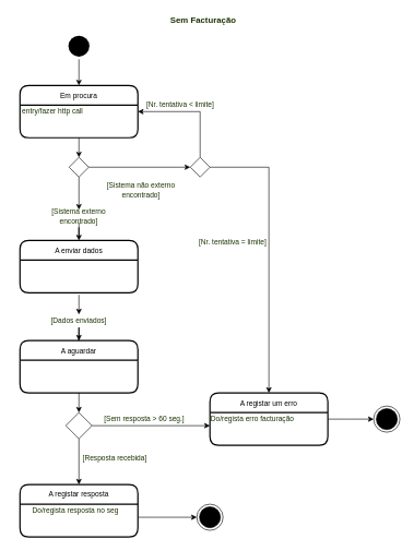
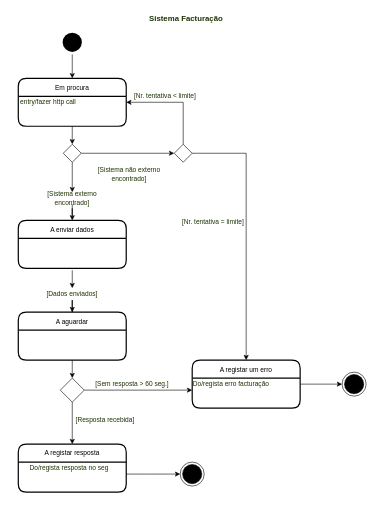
  <mxCell id="0" />
  <mxCell id="1" parent="0" />
- <mxCell id="2" value="&lt;b&gt;&lt;font style=&quot;font-size: 13px&quot;&gt;Sem Facturação&lt;/font&gt;&lt;/b&gt;" style="text;html=1;strokeColor=none;fillColor=none;align=center;verticalAlign=middle;whiteSpace=wrap;rounded=0;labelBackgroundColor=#FFFFFF;fontColor=#1A3300;" parent="1" vertex="1"><mxGeometry x="220" y="20" width="180" height="20" as="geometry" /></mxCell>
+ <mxCell id="2" value="&lt;b&gt;&lt;font style=&quot;font-size: 13px&quot;&gt;Sistema Facturação&lt;/font&gt;&lt;/b&gt;" style="text;html=1;strokeColor=none;fillColor=none;align=center;verticalAlign=middle;whiteSpace=wrap;rounded=0;labelBackgroundColor=#FFFFFF;fontColor=#1A3300;" parent="1" vertex="1"><mxGeometry x="220" y="20" width="180" height="20" as="geometry" /></mxCell>
  <mxCell id="3" style="edgeStyle=orthogonalEdgeStyle;rounded=0;orthogonalLoop=1;jettySize=auto;html=1;endArrow=classic;endFill=1;fontColor=#1A3300;entryX=0.5;entryY=0;entryDx=0;entryDy=0;" parent="1" source="4" target="6" edge="1"><mxGeometry relative="1" as="geometry"><mxPoint x="120" y="130" as="targetPoint" /></mxGeometry></mxCell>
  <mxCell id="4" value="" style="ellipse;html=1;shape=endState;fillColor=#000000;fontColor=#1A3300;strokeColor=none;" parent="1" vertex="1"><mxGeometry x="100" y="50" width="40" height="40" as="geometry" /></mxCell>
  <mxCell id="5" style="edgeStyle=orthogonalEdgeStyle;rounded=0;orthogonalLoop=1;jettySize=auto;html=1;exitX=0.5;exitY=1;exitDx=0;exitDy=0;endArrow=classic;endFill=1;fontSize=11;fontColor=#1A3300;" parent="1" source="6" edge="1"><mxGeometry relative="1" as="geometry"><mxPoint x="120" y="240" as="targetPoint" /></mxGeometry></mxCell>
  <mxCell id="6" value="Em procura" style="swimlane;childLayout=stackLayout;horizontal=1;startSize=30;horizontalStack=0;rounded=1;fontSize=11;fontStyle=0;strokeWidth=2;resizeParent=0;resizeLast=1;shadow=0;dashed=0;align=center;" parent="1" vertex="1"><mxGeometry x="30" y="130" width="180" height="80" as="geometry" /></mxCell>
  <mxCell id="7" style="edgeStyle=orthogonalEdgeStyle;rounded=0;orthogonalLoop=1;jettySize=auto;html=1;entryX=0.5;entryY=0;entryDx=0;entryDy=0;endArrow=classic;endFill=1;fontSize=11;fontColor=#1A3300;" parent="1" source="33" target="13" edge="1"><mxGeometry relative="1" as="geometry"><mxPoint x="120" y="330" as="targetPoint" /></mxGeometry></mxCell>
  <mxCell id="8" style="edgeStyle=orthogonalEdgeStyle;rounded=0;orthogonalLoop=1;jettySize=auto;html=1;entryX=0;entryY=0.5;entryDx=0;entryDy=0;endArrow=classic;endFill=1;fontSize=11;fontColor=#1A3300;" parent="1" source="9" target="25" edge="1"><mxGeometry relative="1" as="geometry" /></mxCell>
  <mxCell id="9" value="" style="rhombus;whiteSpace=wrap;html=1;fontSize=11;fontColor=#1A3300;" parent="1" vertex="1"><mxGeometry x="105" y="240" width="30" height="30" as="geometry" /></mxCell>
  <mxCell id="10" value="[Sistema não externo encontrado]" style="text;html=1;strokeColor=none;fillColor=none;align=center;verticalAlign=middle;whiteSpace=wrap;rounded=0;fontSize=11;fontColor=#1A3300;" parent="1" vertex="1"><mxGeometry x="140" y="280" width="150" height="20" as="geometry" /></mxCell>
  <mxCell id="11" value="entry/fazer http call" style="text;html=1;strokeColor=none;fillColor=none;align=center;verticalAlign=middle;whiteSpace=wrap;rounded=0;fontSize=11;fontColor=#1A3300;" parent="1" vertex="1"><mxGeometry x="20" y="160" width="120" height="20" as="geometry" /></mxCell>
  <mxCell id="12" style="edgeStyle=orthogonalEdgeStyle;rounded=0;orthogonalLoop=1;jettySize=auto;html=1;entryX=0.5;entryY=0;entryDx=0;entryDy=0;" parent="1" source="37" target="36" edge="1"><mxGeometry relative="1" as="geometry" /></mxCell>
  <mxCell id="13" value="A enviar dados" style="swimlane;childLayout=stackLayout;horizontal=1;startSize=30;horizontalStack=0;rounded=1;fontSize=11;fontStyle=0;strokeWidth=2;resizeParent=0;resizeLast=1;shadow=0;dashed=0;align=center;" parent="1" vertex="1"><mxGeometry x="30" y="367" width="180" height="80" as="geometry" /></mxCell>
  <mxCell id="14" style="edgeStyle=orthogonalEdgeStyle;rounded=0;orthogonalLoop=1;jettySize=auto;html=1;endArrow=classic;endFill=1;fontSize=11;fontColor=#1A3300;" parent="1" edge="1"><mxGeometry relative="1" as="geometry"><mxPoint x="120" y="450" as="sourcePoint" /><mxPoint x="120" y="480" as="targetPoint" /></mxGeometry></mxCell>
  <mxCell id="15" value="A registar um erro" style="swimlane;childLayout=stackLayout;horizontal=1;startSize=30;horizontalStack=0;rounded=1;fontSize=11;fontStyle=0;strokeWidth=2;resizeParent=0;resizeLast=1;shadow=0;dashed=0;align=center;" parent="1" vertex="1"><mxGeometry x="320" y="600" width="180" height="80" as="geometry" /></mxCell>
  <mxCell id="16" value="[Sem resposta &amp;gt; 60 seg.]" style="text;html=1;strokeColor=none;fillColor=none;align=center;verticalAlign=middle;whiteSpace=wrap;rounded=0;fontSize=11;fontColor=#1A3300;" parent="1" vertex="1"><mxGeometry x="150" y="630" width="140" height="20" as="geometry" /></mxCell>
  <mxCell id="17" value="Do/regista erro facturação" style="text;html=1;strokeColor=none;fillColor=none;align=center;verticalAlign=middle;whiteSpace=wrap;rounded=0;fontSize=11;fontColor=#1A3300;" parent="1" vertex="1"><mxGeometry x="310" y="630" width="150" height="20" as="geometry" /></mxCell>
  <mxCell id="18" style="edgeStyle=orthogonalEdgeStyle;rounded=0;orthogonalLoop=1;jettySize=auto;html=1;endArrow=classic;endFill=1;fontSize=11;fontColor=#1A3300;" parent="1" source="20" edge="1"><mxGeometry relative="1" as="geometry"><mxPoint x="320" y="650" as="targetPoint" /><Array as="points"><mxPoint x="320" y="650" /></Array></mxGeometry></mxCell>
  <mxCell id="19" style="edgeStyle=orthogonalEdgeStyle;rounded=0;orthogonalLoop=1;jettySize=auto;html=1;entryX=0.5;entryY=0;entryDx=0;entryDy=0;endArrow=classic;endFill=1;fontSize=11;fontColor=#1A3300;" parent="1" source="20" target="21" edge="1"><mxGeometry relative="1" as="geometry" /></mxCell>
  <mxCell id="20" value="" style="rhombus;whiteSpace=wrap;html=1;fontSize=11;fontColor=#1A3300;" parent="1" vertex="1"><mxGeometry x="100" y="630" width="40" height="40" as="geometry" /></mxCell>
  <mxCell id="21" value="A registar resposta" style="swimlane;childLayout=stackLayout;horizontal=1;startSize=30;horizontalStack=0;rounded=1;fontSize=11;fontStyle=0;strokeWidth=2;resizeParent=0;resizeLast=1;shadow=0;dashed=0;align=center;" parent="1" vertex="1"><mxGeometry x="30" y="740" width="180" height="80" as="geometry" /></mxCell>
  <mxCell id="22" value="[Resposta recebida]" style="text;html=1;strokeColor=none;fillColor=none;align=center;verticalAlign=middle;whiteSpace=wrap;rounded=0;fontSize=11;fontColor=#1A3300;" parent="1" vertex="1"><mxGeometry x="105" y="690" width="140" height="20" as="geometry" /></mxCell>
  <mxCell id="23" style="edgeStyle=orthogonalEdgeStyle;rounded=0;orthogonalLoop=1;jettySize=auto;html=1;entryX=0.5;entryY=0;entryDx=0;entryDy=0;endArrow=classic;endFill=1;fontSize=11;fontColor=#1A3300;" parent="1" source="25" target="15" edge="1"><mxGeometry relative="1" as="geometry"><Array as="points"><mxPoint x="410" y="255" /></Array></mxGeometry></mxCell>
  <mxCell id="24" style="edgeStyle=orthogonalEdgeStyle;rounded=0;orthogonalLoop=1;jettySize=auto;html=1;entryX=1;entryY=0.5;entryDx=0;entryDy=0;endArrow=classic;endFill=1;fontSize=11;fontColor=#1A3300;" parent="1" source="25" target="6" edge="1"><mxGeometry relative="1" as="geometry"><Array as="points"><mxPoint x="305" y="170" /></Array></mxGeometry></mxCell>
  <mxCell id="25" value="" style="rhombus;whiteSpace=wrap;html=1;fontSize=11;fontColor=#1A3300;" parent="1" vertex="1"><mxGeometry x="290" y="240" width="30" height="30" as="geometry" /></mxCell>
  <mxCell id="26" value="[Nr. tentativa = limite]" style="text;html=1;strokeColor=none;fillColor=none;align=center;verticalAlign=middle;whiteSpace=wrap;rounded=0;fontSize=11;fontColor=#1A3300;" parent="1" vertex="1"><mxGeometry x="280" y="360" width="150" height="20" as="geometry" /></mxCell>
  <mxCell id="27" value="[Nr. tentativa &amp;lt; limite]" style="text;html=1;strokeColor=none;fillColor=none;align=center;verticalAlign=middle;whiteSpace=wrap;rounded=0;fontSize=11;fontColor=#1A3300;" parent="1" vertex="1"><mxGeometry x="200" y="150" width="150" height="20" as="geometry" /></mxCell>
  <mxCell id="28" style="edgeStyle=orthogonalEdgeStyle;rounded=0;orthogonalLoop=1;jettySize=auto;html=1;entryX=0;entryY=0.5;entryDx=0;entryDy=0;endArrow=classic;endFill=1;fontSize=11;fontColor=#1A3300;" parent="1" target="30" edge="1"><mxGeometry relative="1" as="geometry"><mxPoint x="210" y="790" as="sourcePoint" /><Array as="points"><mxPoint x="240" y="790" /><mxPoint x="240" y="790" /></Array></mxGeometry></mxCell>
  <mxCell id="29" value="Do/regista resposta no seg" style="text;html=1;strokeColor=none;fillColor=none;align=center;verticalAlign=middle;whiteSpace=wrap;rounded=0;fontSize=11;fontColor=#1A3300;" parent="1" vertex="1"><mxGeometry x="30" y="770" width="170" height="20" as="geometry" /></mxCell>
  <mxCell id="30" value="" style="ellipse;html=1;shape=endState;fillColor=#000000;fontColor=#1A3300;" parent="1" vertex="1"><mxGeometry x="300" y="770" width="40" height="40" as="geometry" /></mxCell>
  <mxCell id="31" style="edgeStyle=orthogonalEdgeStyle;rounded=0;orthogonalLoop=1;jettySize=auto;html=1;entryX=0;entryY=0.5;entryDx=0;entryDy=0;endArrow=classic;endFill=1;fontSize=11;fontColor=#1A3300;" parent="1" target="32" edge="1"><mxGeometry relative="1" as="geometry"><mxPoint x="500" y="640" as="sourcePoint" /><Array as="points"><mxPoint x="530" y="640" /><mxPoint x="530" y="640" /></Array></mxGeometry></mxCell>
  <mxCell id="32" value="" style="ellipse;html=1;shape=endState;fillColor=#000000;fontColor=#1A3300;" parent="1" vertex="1"><mxGeometry x="570" y="620" width="40" height="40" as="geometry" /></mxCell>
  <mxCell id="33" value="[Sistema externo encontrado]" style="text;html=1;strokeColor=none;fillColor=none;align=center;verticalAlign=middle;whiteSpace=wrap;rounded=0;fontSize=11;fontColor=#1A3300;" parent="1" vertex="1"><mxGeometry x="65" y="320" width="110" height="20" as="geometry" /></mxCell>
  <mxCell id="34" style="edgeStyle=orthogonalEdgeStyle;rounded=0;orthogonalLoop=1;jettySize=auto;html=1;entryX=0.5;entryY=0;entryDx=0;entryDy=0;endArrow=classic;endFill=1;fontSize=11;fontColor=#1A3300;" parent="1" source="9" target="33" edge="1"><mxGeometry relative="1" as="geometry"><mxPoint x="120" y="270" as="sourcePoint" /><mxPoint x="120" y="330" as="targetPoint" /></mxGeometry></mxCell>
  <mxCell id="35" style="edgeStyle=orthogonalEdgeStyle;rounded=0;orthogonalLoop=1;jettySize=auto;html=1;exitX=0.5;exitY=1;exitDx=0;exitDy=0;entryX=0.5;entryY=0;entryDx=0;entryDy=0;" parent="1" target="20" edge="1"><mxGeometry relative="1" as="geometry"><mxPoint x="120" y="600" as="sourcePoint" /></mxGeometry></mxCell>
  <mxCell id="36" value="A aguardar" style="swimlane;childLayout=stackLayout;horizontal=1;startSize=30;horizontalStack=0;rounded=1;fontSize=11;fontStyle=0;strokeWidth=2;resizeParent=0;resizeLast=1;shadow=0;dashed=0;align=center;" parent="1" vertex="1"><mxGeometry x="30" y="520" width="180" height="80" as="geometry" /></mxCell>
  <mxCell id="37" value="[Dados enviados]" style="text;html=1;strokeColor=none;fillColor=none;align=center;verticalAlign=middle;whiteSpace=wrap;rounded=0;fontSize=11;fontColor=#1A3300;" parent="1" vertex="1"><mxGeometry x="45" y="480" width="150" height="20" as="geometry" /></mxCell>
